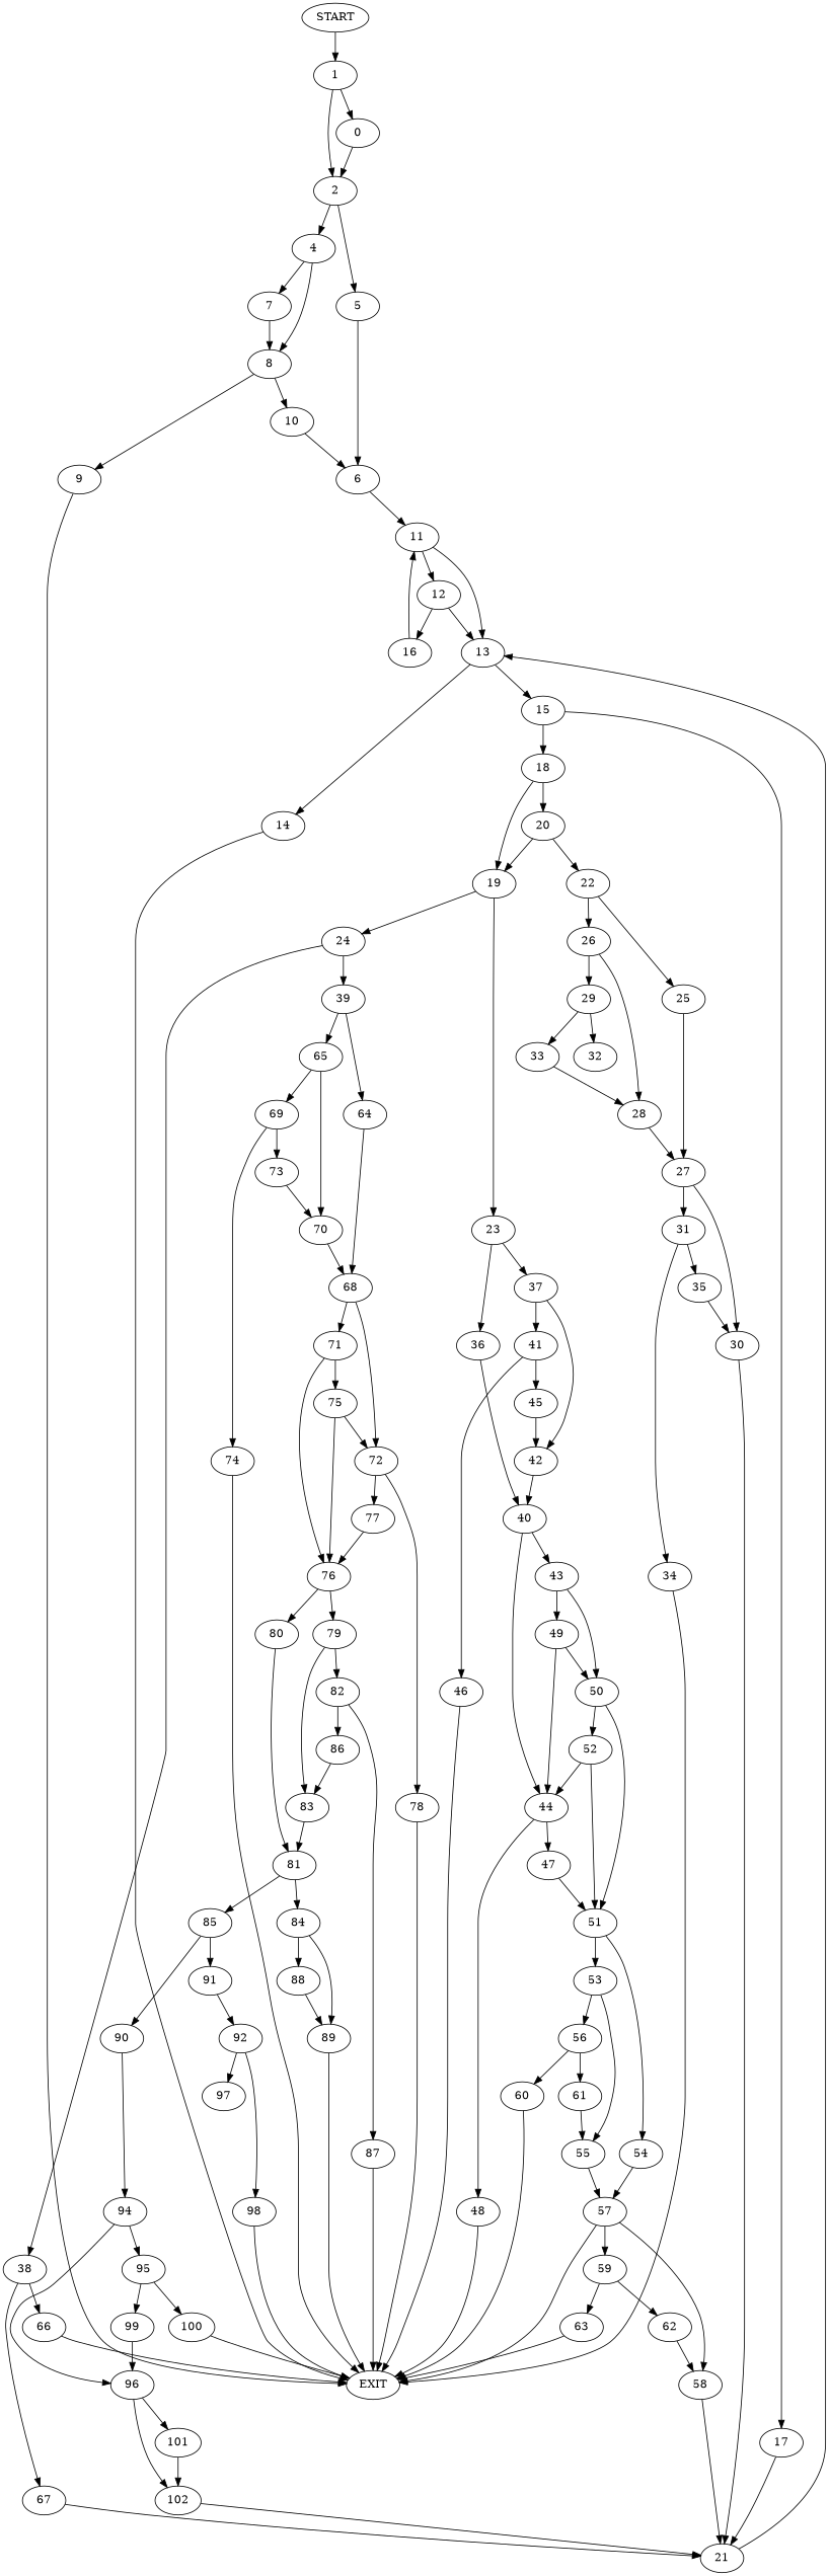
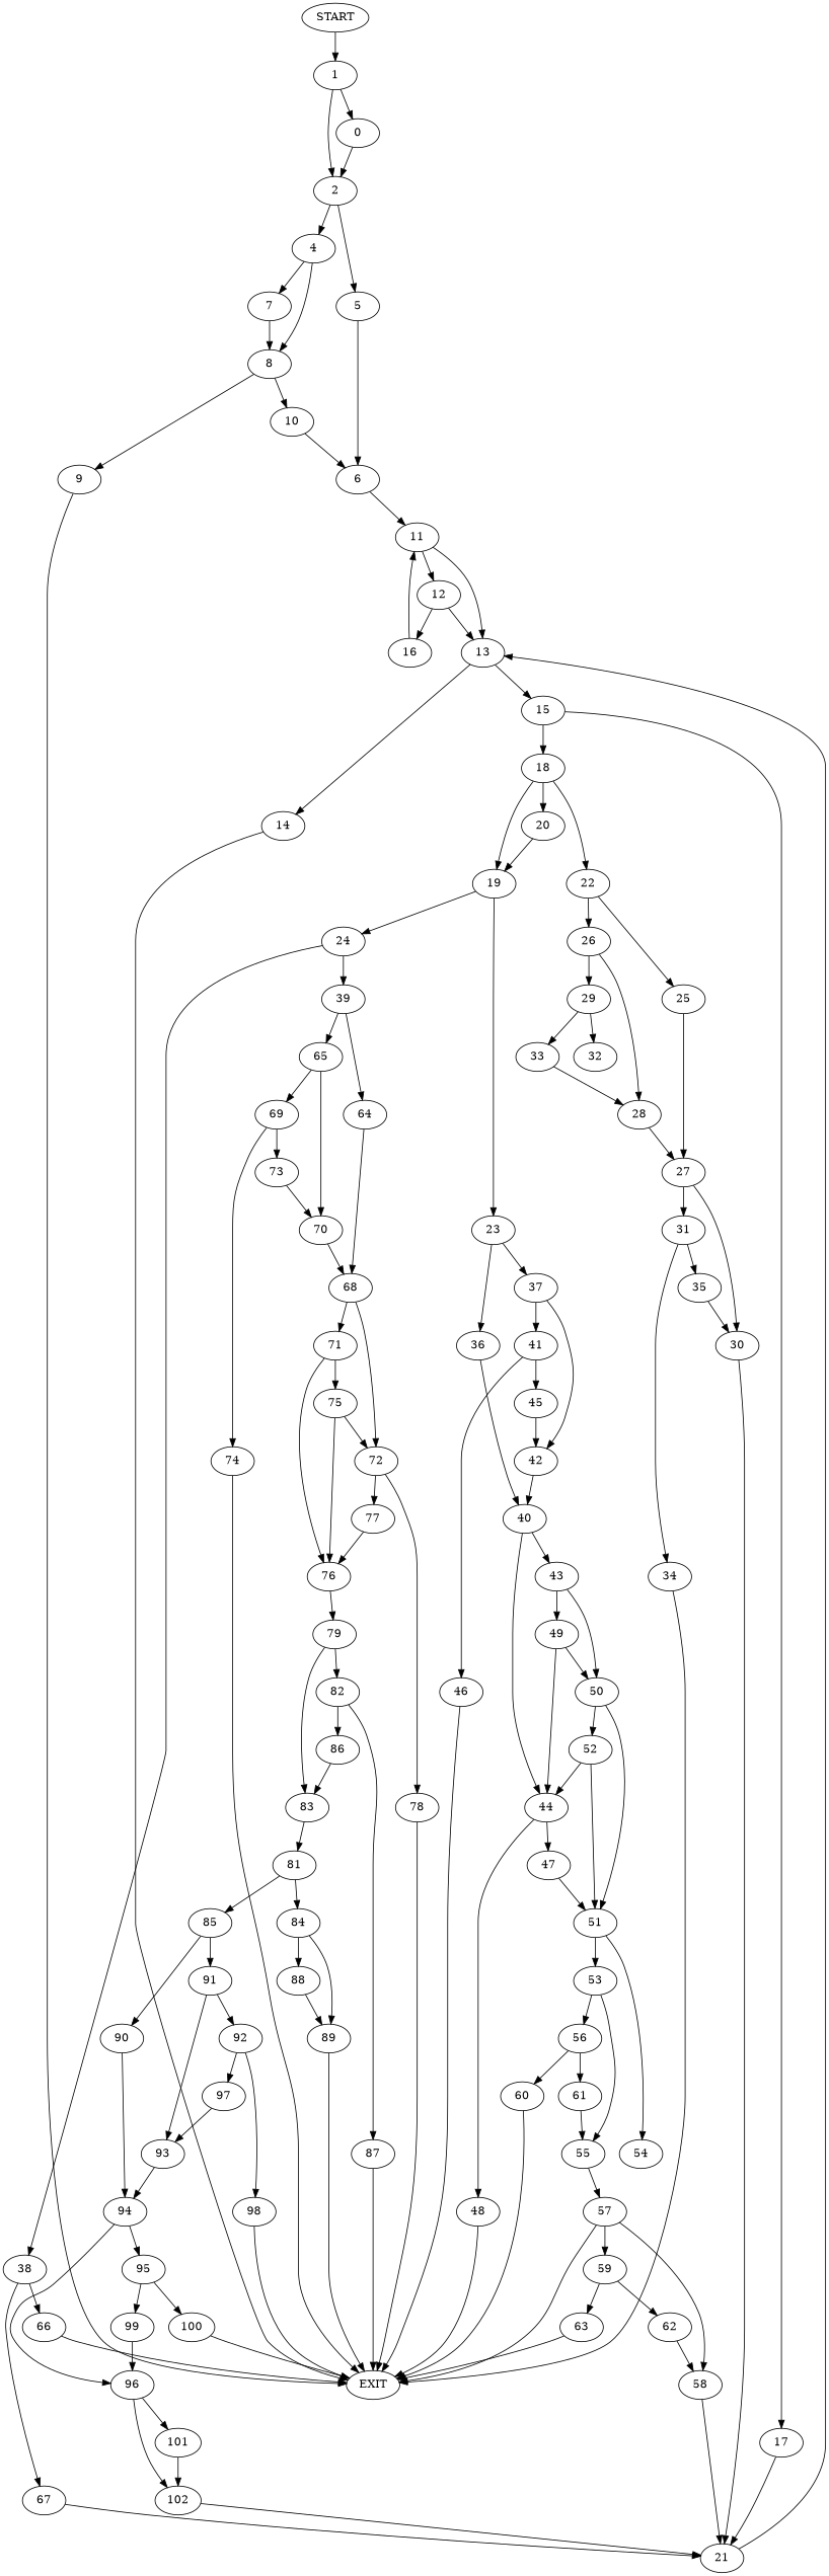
  digraph {
    n1 [label=START]
    1
    2
    n4 [label=0]
    n5 [label=EXIT]
    4
    5
    7
    8
    6
    9
    10
    11
    12
    13
    16
    14
    15
    17
    18
    21
    19
    20
    23
    24
    22
    36
    37
    38
    39
    25
    26
    27
    28
    29
    40
    41
    42
    66
    67
    64
    65
    30
    31
    32
    33
    34
    35
    43
    44
    45
    46
    68
    69
    70
    49
    50
    47
    48
    51
    52
    53
    54
    55
    56
    57
    60
    61
    58
    59
    62
    63
    71
    72
    73
    74
    75
    76
    77
    78
    79
-   80
    82
    83
    81
    86
    87
    84
    85
    88
    89
    90
    91
    94
    92
+   93
    95
    96
    97
    98
    99
    100
    101
    102
    n1 -> 1
    1 -> 2
    1 -> n4
    2 -> 4
    2 -> 5
    n4 -> 2
    4 -> 7
    4 -> 8
    5 -> 6
    7 -> 8
    8 -> 9
    8 -> 10
    6 -> 11
    9 -> n5
    10 -> 6
    11 -> 12
    11 -> 13
    12 -> 13
    12 -> 16
    13 -> 14
    13 -> 15
    16 -> 11
    14 -> n5
    15 -> 17
    15 -> 18
    17 -> 21
    18 -> 19
    18 -> 20
    21 -> 13
    19 -> 23
    19 -> 24
    20 -> 19
-   20 -> 22
+   18 -> 22
    23 -> 36
    23 -> 37
    24 -> 38
    24 -> 39
    22 -> 25
    22 -> 26
    36 -> 40
    37 -> 41
    37 -> 42
    38 -> 66
    38 -> 67
    39 -> 64
    39 -> 65
    25 -> 27
    26 -> 28
    26 -> 29
    27 -> 30
    27 -> 31
    28 -> 27
    29 -> 32
    29 -> 33
    40 -> 43
    40 -> 44
    41 -> 45
    41 -> 46
    42 -> 40
    66 -> n5
    67 -> 21
    64 -> 68
    65 -> 69
    65 -> 70
    30 -> 21
    31 -> 34
    31 -> 35
    33 -> 28
    34 -> n5
    35 -> 30
    43 -> 49
    43 -> 50
    44 -> 47
    44 -> 48
    45 -> 42
    46 -> n5
    68 -> 71
    68 -> 72
    69 -> 73
    69 -> 74
    70 -> 68
    49 -> 44
    49 -> 50
    50 -> 51
    50 -> 52
    47 -> 51
    48 -> n5
    51 -> 53
    51 -> 54
    52 -> 44
    52 -> 51
    53 -> 55
    53 -> 56
-   54 -> 57
    55 -> 57
    56 -> 60
    56 -> 61
    57 -> n5
    57 -> 58
    57 -> 59
    60 -> n5
    61 -> 55
    58 -> 21
    59 -> 62
    59 -> 63
    62 -> 58
    63 -> n5
    71 -> 75
    71 -> 76
    72 -> 77
    72 -> 78
    73 -> 70
    74 -> n5
    75 -> 72
    75 -> 76
    76 -> 79
-   76 -> 80
    77 -> 76
    78 -> n5
    79 -> 82
    79 -> 83
-   80 -> 81
    82 -> 86
    82 -> 87
    83 -> 81
    81 -> 84
    81 -> 85
    86 -> 83
    87 -> n5
    84 -> 88
    84 -> 89
    85 -> 90
    85 -> 91
    88 -> 89
    89 -> n5
    90 -> 94
    91 -> 92
+   91 -> 93
    94 -> 95
    94 -> 96
    92 -> 97
    92 -> 98
+   93 -> 94
    95 -> 99
    95 -> 100
    96 -> 101
    96 -> 102
+   97 -> 93
    98 -> n5
    99 -> 96
    100 -> n5
    101 -> 102
    102 -> 21
  }
